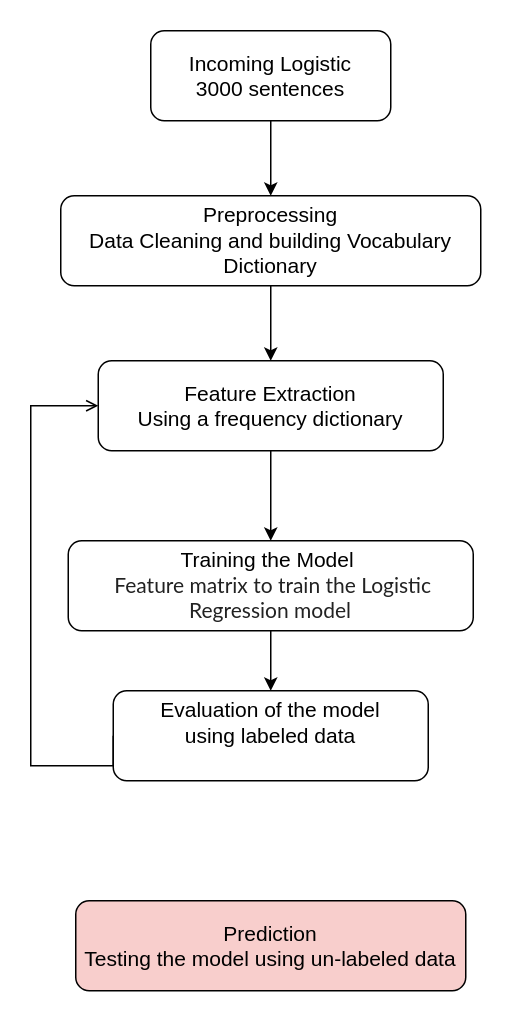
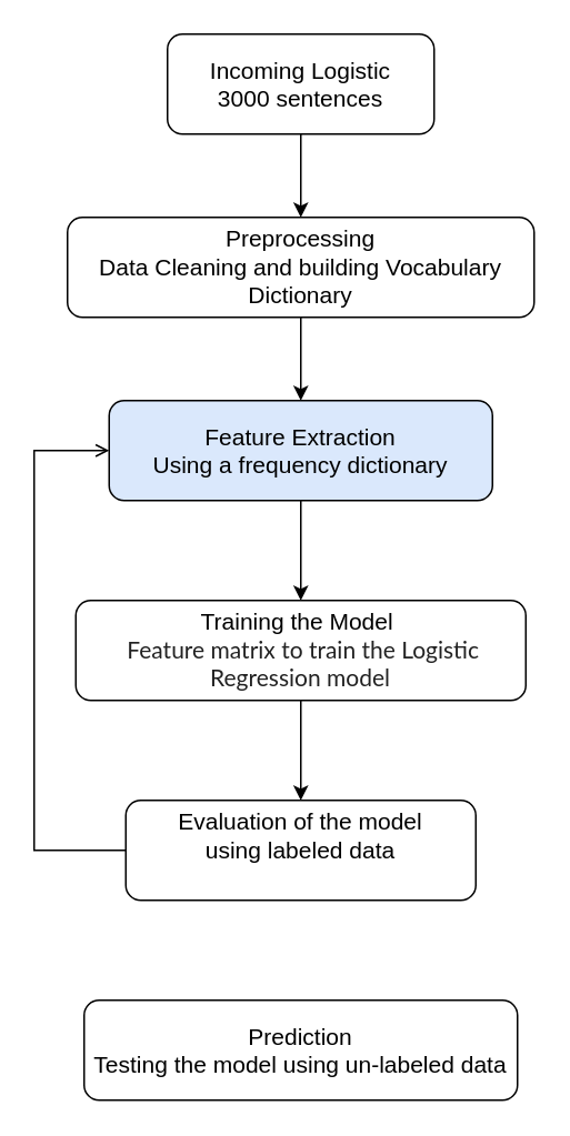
  <mxCell id="0" />
  <mxCell id="1" parent="0" />
  <mxCell id="2" value="" style="edgeStyle=orthogonalEdgeStyle;rounded=0;orthogonalLoop=1;jettySize=auto;html=1;fontSize=14;" edge="1" parent="1" source="3" target="5"><mxGeometry relative="1" as="geometry" /></mxCell>
  <mxCell id="3" value="&lt;font style=&quot;font-size: 14px;&quot;&gt;Incoming Logistic&lt;br&gt;3000 sentences&lt;/font&gt;" style="rounded=1;whiteSpace=wrap;html=1;" vertex="1" parent="1"><mxGeometry x="100" y="20" width="160" height="60" as="geometry" /></mxCell>
  <mxCell id="4" value="" style="edgeStyle=orthogonalEdgeStyle;rounded=0;orthogonalLoop=1;jettySize=auto;html=1;fontSize=14;" edge="1" parent="1" source="5" target="7"><mxGeometry relative="1" as="geometry" /></mxCell>
  <mxCell id="5" value="&lt;font style=&quot;font-size: 14px;&quot;&gt;Preprocessing&lt;br&gt;Data Cleaning and building Vocabulary Dictionary&lt;/font&gt;" style="whiteSpace=wrap;html=1;rounded=1;" vertex="1" parent="1"><mxGeometry x="40" y="130" width="280" height="60" as="geometry" /></mxCell>
  <mxCell id="6" value="" style="edgeStyle=orthogonalEdgeStyle;rounded=0;orthogonalLoop=1;jettySize=auto;html=1;fontSize=14;" edge="1" parent="1" source="7" target="9"><mxGeometry relative="1" as="geometry" /></mxCell>
- <mxCell id="7" value="&lt;font style=&quot;font-size: 14px;&quot;&gt;Feature Extraction&lt;br&gt;Using a frequency dictionary&lt;/font&gt;" style="whiteSpace=wrap;html=1;rounded=1;" vertex="1" parent="1"><mxGeometry x="65" y="240" width="230" height="60" as="geometry" /></mxCell>
+ <mxCell id="7" value="&lt;font style=&quot;font-size: 14px;&quot;&gt;Feature Extraction&lt;br&gt;Using a frequency dictionary&lt;/font&gt;" style="whiteSpace=wrap;html=1;rounded=1;fillColor=#dae8fc;" vertex="1" parent="1"><mxGeometry x="65" y="240" width="230" height="60" as="geometry" /></mxCell>
  <mxCell id="8" value="" style="edgeStyle=orthogonalEdgeStyle;rounded=0;orthogonalLoop=1;jettySize=auto;html=1;fontSize=14;" edge="1" parent="1" source="9" target="11"><mxGeometry relative="1" as="geometry" /></mxCell>
  <mxCell id="9" value="&lt;font style=&quot;font-size: 14px;&quot;&gt;Training the Model&amp;nbsp;&lt;br&gt;&lt;span style=&quot;color: rgb(34, 34, 34); font-family: Lato, sans-serif; text-align: left; background-color: rgb(255, 255, 255);&quot;&gt;&amp;nbsp;Feature matrix to train the Logistic Regression model&lt;/span&gt;&lt;/font&gt;" style="whiteSpace=wrap;html=1;rounded=1;" vertex="1" parent="1"><mxGeometry x="45" y="360" width="270" height="60" as="geometry" /></mxCell>
  <mxCell id="10" style="edgeStyle=orthogonalEdgeStyle;rounded=0;orthogonalLoop=1;jettySize=auto;html=1;exitX=0;exitY=0.5;exitDx=0;exitDy=0;entryX=0;entryY=0.5;entryDx=0;entryDy=0;fontSize=14;endArrow=open;" edge="1" parent="1" source="11" target="7"><mxGeometry relative="1" as="geometry"><Array as="points"><mxPoint x="20" y="510" /><mxPoint x="20" y="270" /></Array></mxGeometry></mxCell>
- <mxCell id="11" value="&lt;font style=&quot;font-size: 14px;&quot;&gt;Evaluation of the model&lt;br&gt;using labeled data&lt;br&gt;&lt;br&gt;&lt;/font&gt;" style="whiteSpace=wrap;html=1;rounded=1;" vertex="1" parent="1"><mxGeometry x="75" y="460" width="210" height="60" as="geometry" /></mxCell>
- <mxCell id="12" value="&lt;font style=&quot;font-size: 14px;&quot;&gt;Prediction &lt;br&gt;Testing the model using un-labeled data&lt;/font&gt;" style="rounded=1;whiteSpace=wrap;html=1;fillColor=#f8cecc;" vertex="1" parent="1"><mxGeometry x="50" y="600" width="260" height="60" as="geometry" /></mxCell>
+ <mxCell id="11" value="&lt;font style=&quot;font-size: 14px;&quot;&gt;Evaluation of the model&lt;br&gt;using labeled data&lt;br&gt;&lt;br&gt;&lt;/font&gt;" style="whiteSpace=wrap;html=1;rounded=1;" vertex="1" parent="1"><mxGeometry x="75" y="480" width="210" height="60" as="geometry" /></mxCell>
+ <mxCell id="12" value="&lt;font style=&quot;font-size: 14px;&quot;&gt;Prediction &lt;br&gt;Testing the model using un-labeled data&lt;/font&gt;" style="rounded=1;whiteSpace=wrap;html=1;" vertex="1" parent="1"><mxGeometry x="50" y="600" width="260" height="60" as="geometry" /></mxCell>
